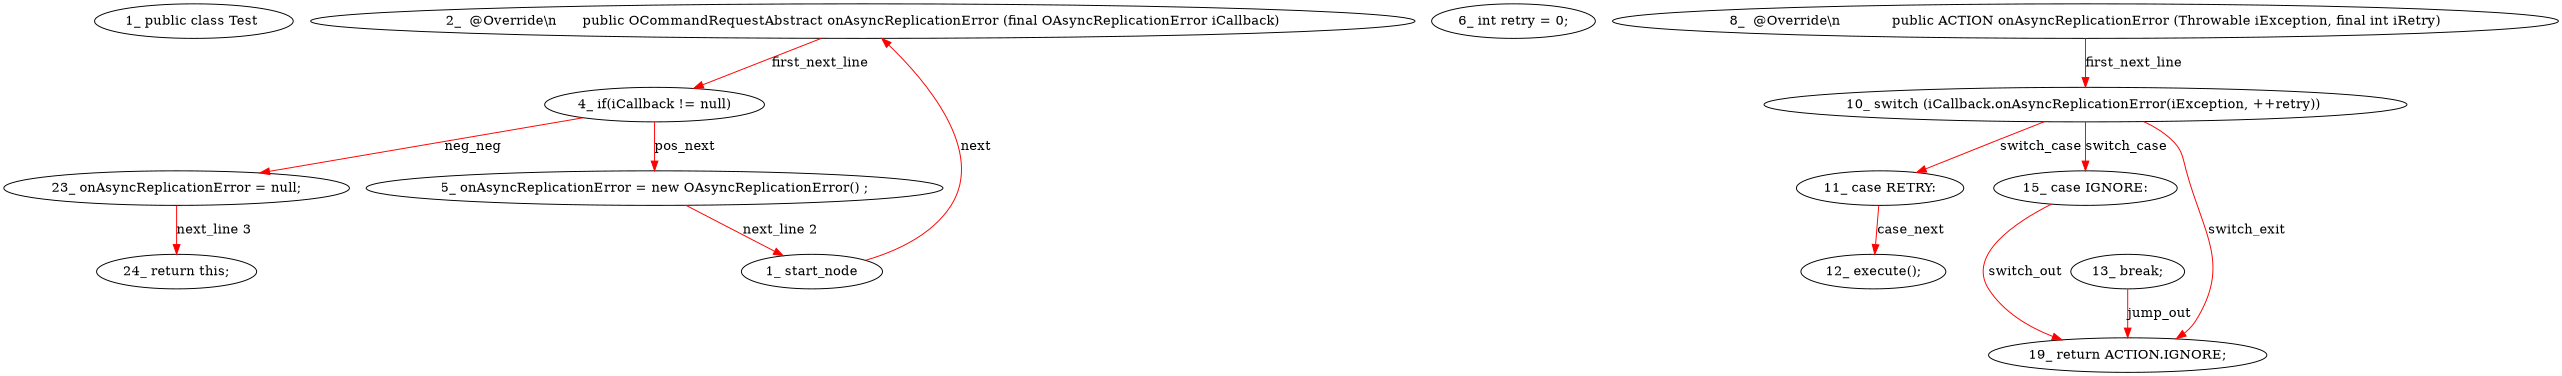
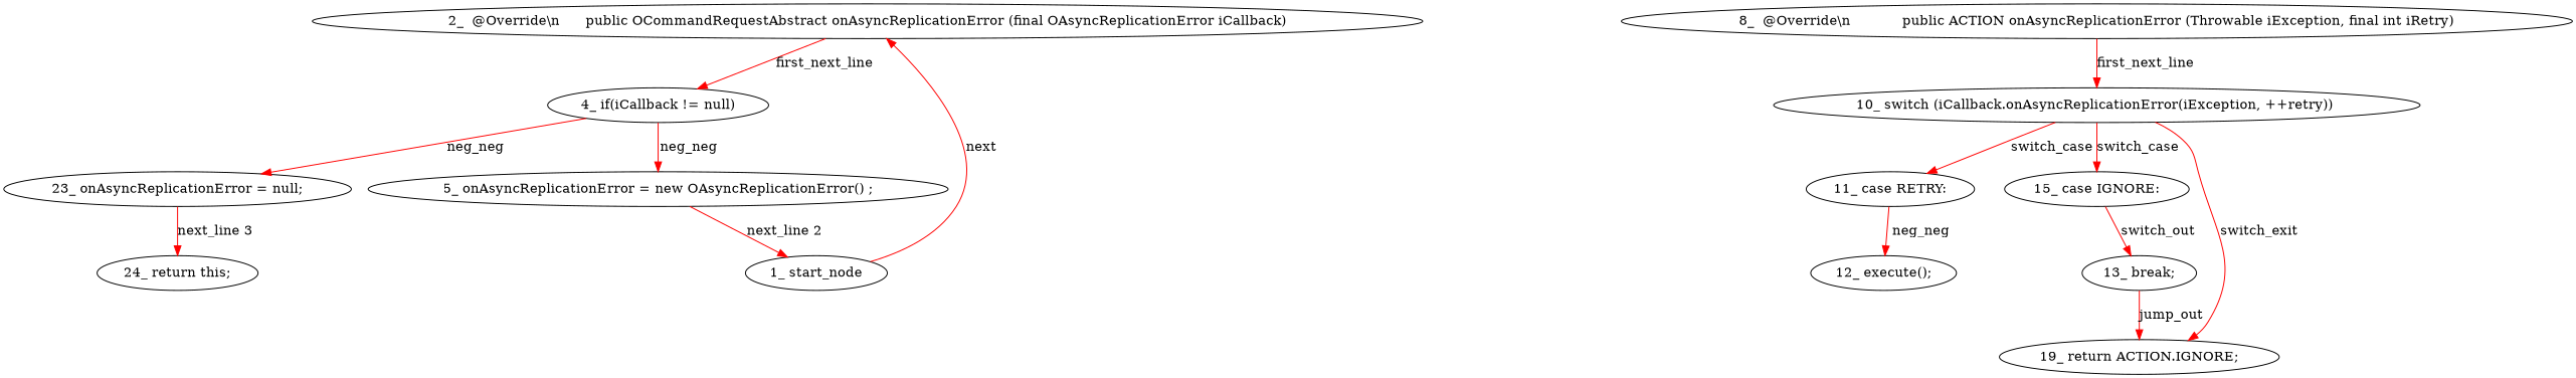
  digraph {
    node [type_label=expression_statement]
    edge [color=red controlflow_type=first_next_line edge_type=CFG_edge]
-   n1 [label="1_\ public\ class\ Test\ " type_label=class_declaration]
    n2 [label="2_\ \ @Override\\n\ \ \ \ \ \ public\ OCommandRequestAbstract\ onAsyncReplicationError\ \(final\ OAsyncReplicationError\ iCallback\)" type_label=method_declaration]
    n3 [label="4_\ if\(iCallback\ !=\ null\)" type_label=if]
    n4 [label="5_\ onAsyncReplicationError\ =\ new\ OAsyncReplicationError\(\)\ ;"]
    n5 [label="23_\ onAsyncReplicationError\ =\ null;"]
    n6 [label="1_\ start_node" type_label=start]
    n7 [label="24_\ return\ this;" type_label=return]
-   n8 [label="6_\ int\ retry\ =\ 0;"]
    n9 [label="8_\ \ @Override\\n\ \ \ \ \ \ \ \ \ \ \ \ public\ ACTION\ onAsyncReplicationError\ \(Throwable\ iException,\ final\ int\ iRetry\)" type_label=method_declaration]
    n10 [label="10_\ switch\ \(iCallback\.onAsyncReplicationError\(iException,\ \+\+retry\)\)\ " type_label=switch]
    n11 [label="11_\ case\ RETRY:" type_label=case]
    n12 [label="15_\ case\ IGNORE:" type_label=case]
    n13 [label="19_\ return\ ACTION\.IGNORE;" type_label=return]
    n14 [label="12_\ execute\(\);"]
    n15 [label="13_\ break;"]
    n2 -> n3 [label=first_next_line]
-   n3 -> n4 [controlflow_type=pos_next label=pos_next]
+   n3 -> n4 [controlflow_type=pos_next label=neg_neg]
    n3 -> n5 [controlflow_type=neg_next label=neg_neg]
    n4 -> n6 [controlflow_type="next_line 2" label="next_line 2"]
    n5 -> n7 [controlflow_type="next_line 4" label="next_line 3"]
    n6 -> n2 [controlflow_type=next label=next]
    n9 -> n10 [label=first_next_line]
    n10 -> n11 [controlflow_type=switch_case label=switch_case]
    n10 -> n12 [controlflow_type=switch_case label=switch_case]
    n10 -> n13 [controlflow_type=switch_exit label=switch_exit]
-   n11 -> n14 [controlflow_type=case_next label=case_next]
-   n12 -> n13 [controlflow_type=switch_out label=switch_out]
+   n11 -> n14 [controlflow_type=case_next label=neg_neg]
+   n12 -> n15 [controlflow_type=switch_out label=switch_out]
    n15 -> n13 [controlflow_type=jump_next label=jump_out]
  }
